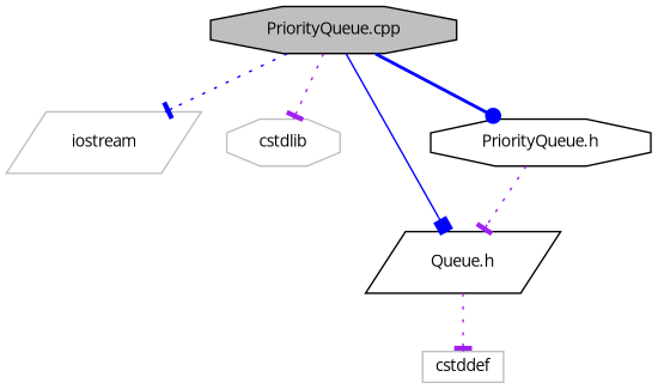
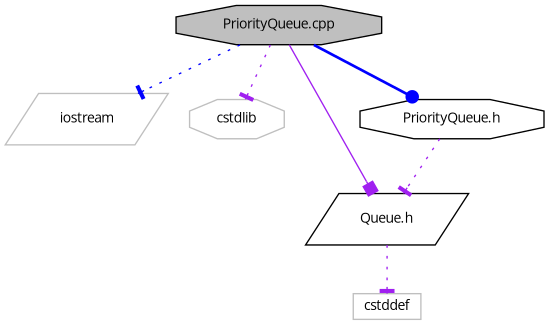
  digraph {
    fontname="Open Sans"
    node [color=black fillcolor=white fontname="Open Sans" fontsize=10 shape=octagon style=filled]
    edge [arrowhead=tee color=purple fontname="Open Sans" fontsize=10 labelfontname=Helvetica labelfontsize=10 style=dotted]
    n1 [fillcolor=grey75 fontcolor=black height=0.2 label="PriorityQueue.cpp" width=0.4]
    n2 [color=grey75 height=0.2 label=iostream shape=parallelogram width=0.4]
    n3 [color=grey75 height=0.2 label=cstdlib width=0.4]
    n4 [height=0.2 label="Queue.h" shape=parallelogram width=0.4]
    n5 [height=0.2 label="PriorityQueue.h" width=0.4]
    n6 [color=grey75 height=0.2 label=cstddef shape=box width=0.4]
    n1 -> n2 [color=blue]
    n1 -> n3
-   n1 -> n4 [arrowhead=box color=blue style=solid]
+   n1 -> n4 [arrowhead=box style=solid]
    n1 -> n5 [arrowhead=dot color=blue style=bold]
    n4 -> n6
    n5 -> n4
  }
